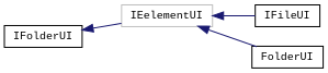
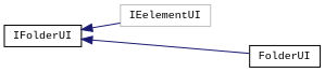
  digraph {
    fontname="Liberation Mono"
    rankdir=LR
    node [color=black fillcolor=white fontname="Liberation Mono" fontsize=10 shape=record style=filled]
    edge [color=midnightblue dir=back fontname="Liberation Mono" fontsize=10 labelfontname=Helvetica labelfontsize=10 style=solid]
    n1 [color=grey75 height=0.2 label=IEelementUI width=0.4]
-   n2 [height=0.2 label=IFileUI width=0.4]
    n3 [height=0.2 label=IFolderUI width=0.4]
    n4 [height=0.2 label=FolderUI width=0.4]
-   n1 -> n2
    n3 -> n1
-   n1 -> n4
+   n3 -> n4
  }
